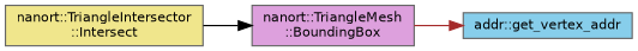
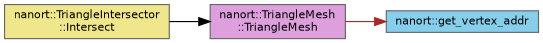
  digraph {
    rankdir=RL
    node [color=grey40 fontname=Helvetica fontsize=10 shape=box style=filled]
    edge [dir=back fontname=Helvetica fontsize=10 labelfontname=Helvetica labelfontsize=10 style=solid]
-   n1 [color=gray40 fillcolor=skyblue fontcolor=black height=0.2 label="addr::get_vertex_addr" width=0.4]
-   n2 [fillcolor=plum height=0.2 label="nanort::TriangleMesh\l::BoundingBox" width=0.4]
+   n1 [color=gray40 fillcolor=skyblue fontcolor=black height=0.2 label="nanort::get_vertex_addr" width=0.4]
+   n2 [fillcolor=plum height=0.2 label="nanort::TriangleMesh\l::TriangleMesh" width=0.4]
    n3 [fillcolor=khaki height=0.2 label="nanort::TriangleIntersector\l::Intersect" width=0.4]
    n1 -> n2 [color=brown]
    n2 -> n3 [color=black]
  }
